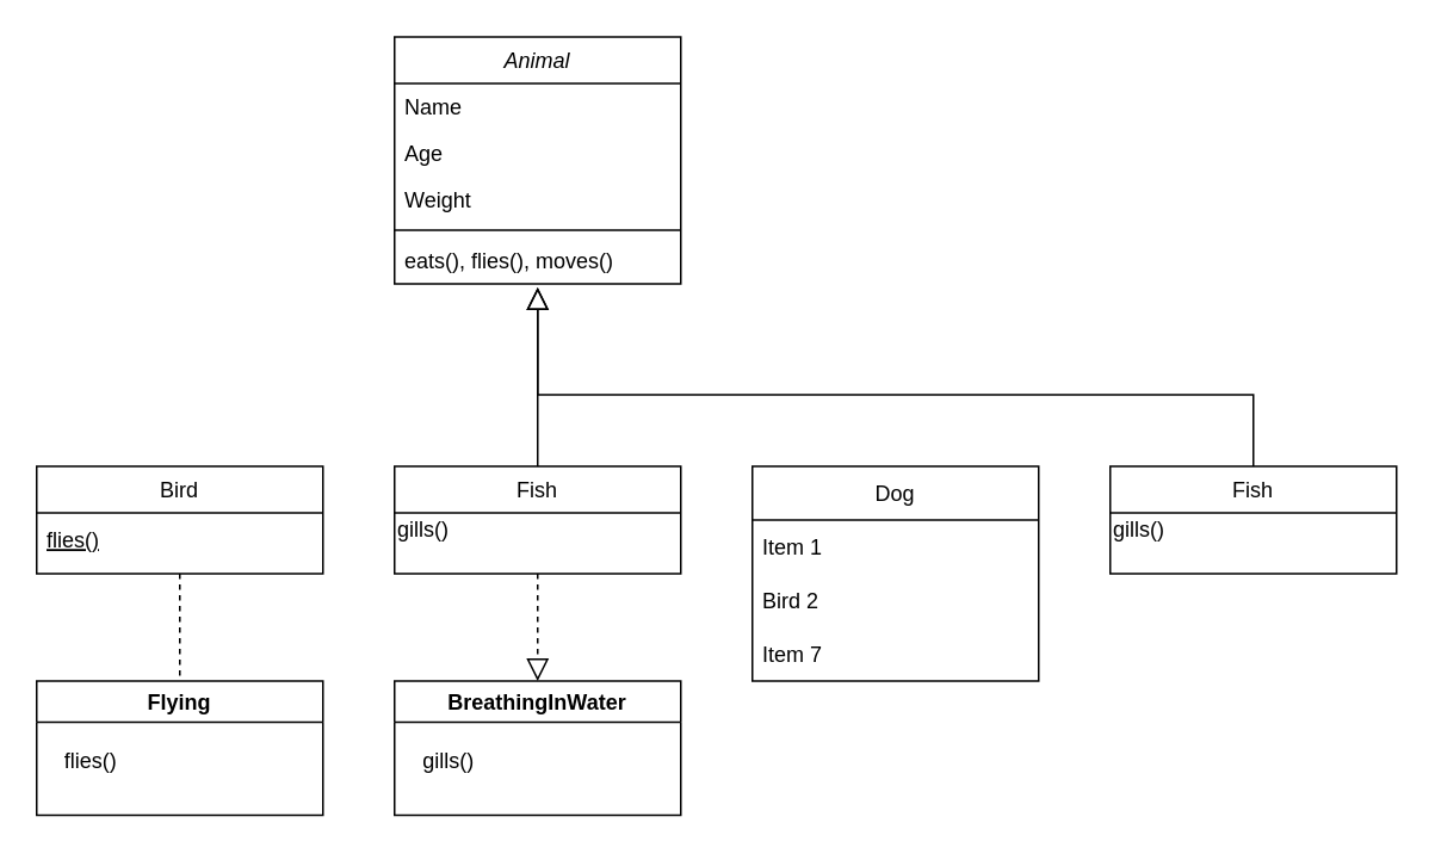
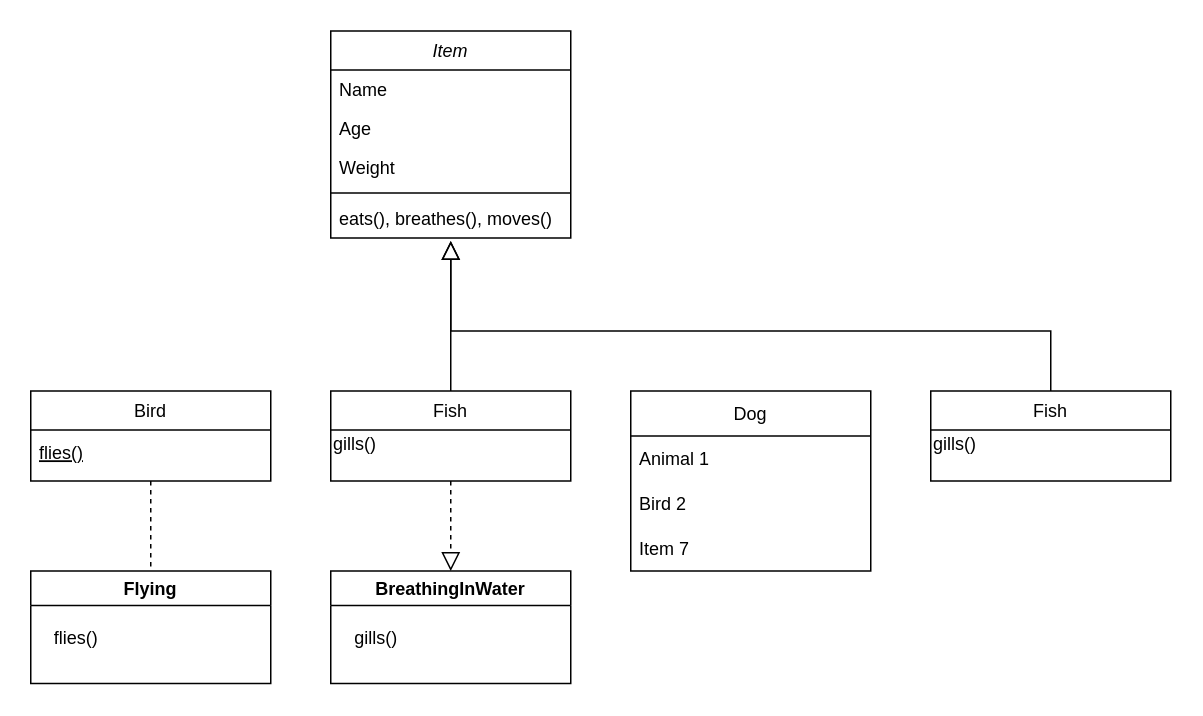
  <mxCell id="0" />
  <mxCell id="1" parent="0" />
- <mxCell id="2" value="Animal" style="swimlane;fontStyle=2;align=center;verticalAlign=top;childLayout=stackLayout;horizontal=1;startSize=26;horizontalStack=0;resizeParent=1;resizeLast=0;collapsible=1;marginBottom=0;rounded=0;shadow=0;strokeWidth=1;" parent="1" vertex="1"><mxGeometry x="220" y="20" width="160" height="138" as="geometry"><mxRectangle x="230" y="140" width="160" height="26" as="alternateBounds" /></mxGeometry></mxCell>
+ <mxCell id="2" value="Item" style="swimlane;fontStyle=2;align=center;verticalAlign=top;childLayout=stackLayout;horizontal=1;startSize=26;horizontalStack=0;resizeParent=1;resizeLast=0;collapsible=1;marginBottom=0;rounded=0;shadow=0;strokeWidth=1;" parent="1" vertex="1"><mxGeometry x="220" y="20" width="160" height="138" as="geometry"><mxRectangle x="230" y="140" width="160" height="26" as="alternateBounds" /></mxGeometry></mxCell>
  <mxCell id="3" value="Name" style="text;align=left;verticalAlign=top;spacingLeft=4;spacingRight=4;overflow=hidden;rotatable=0;points=[[0,0.5],[1,0.5]];portConstraint=eastwest;" parent="2" vertex="1"><mxGeometry y="26" width="160" height="26" as="geometry" /></mxCell>
  <mxCell id="4" value="Age" style="text;align=left;verticalAlign=top;spacingLeft=4;spacingRight=4;overflow=hidden;rotatable=0;points=[[0,0.5],[1,0.5]];portConstraint=eastwest;rounded=0;shadow=0;html=0;" parent="2" vertex="1"><mxGeometry y="52" width="160" height="26" as="geometry" /></mxCell>
  <mxCell id="5" value="Weight" style="text;align=left;verticalAlign=top;spacingLeft=4;spacingRight=4;overflow=hidden;rotatable=0;points=[[0,0.5],[1,0.5]];portConstraint=eastwest;rounded=0;shadow=0;html=0;" parent="2" vertex="1"><mxGeometry y="78" width="160" height="26" as="geometry" /></mxCell>
  <mxCell id="6" value="" style="line;html=1;strokeWidth=1;align=left;verticalAlign=middle;spacingTop=-1;spacingLeft=3;spacingRight=3;rotatable=0;labelPosition=right;points=[];portConstraint=eastwest;" parent="2" vertex="1"><mxGeometry y="104" width="160" height="8" as="geometry" /></mxCell>
- <mxCell id="7" value="eats(), flies(), moves()" style="text;align=left;verticalAlign=top;spacingLeft=4;spacingRight=4;overflow=hidden;rotatable=0;points=[[0,0.5],[1,0.5]];portConstraint=eastwest;" parent="2" vertex="1"><mxGeometry y="112" width="160" height="26" as="geometry" /></mxCell>
+ <mxCell id="7" value="eats(), breathes(), moves()" style="text;align=left;verticalAlign=top;spacingLeft=4;spacingRight=4;overflow=hidden;rotatable=0;points=[[0,0.5],[1,0.5]];portConstraint=eastwest;" parent="2" vertex="1"><mxGeometry y="112" width="160" height="26" as="geometry" /></mxCell>
  <mxCell id="8" style="edgeStyle=orthogonalEdgeStyle;rounded=0;orthogonalLoop=1;jettySize=auto;html=1;entryX=0.5;entryY=0;entryDx=0;entryDy=0;endArrow=none;endFill=0;endSize=10;dashed=1;" parent="1" source="9" target="22" edge="1"><mxGeometry relative="1" as="geometry" /></mxCell>
  <mxCell id="9" value="Bird" style="swimlane;fontStyle=0;align=center;verticalAlign=top;childLayout=stackLayout;horizontal=1;startSize=26;horizontalStack=0;resizeParent=1;resizeLast=0;collapsible=1;marginBottom=0;rounded=0;shadow=0;strokeWidth=1;" parent="1" vertex="1"><mxGeometry x="20" y="260" width="160" height="60" as="geometry"><mxRectangle x="130" y="380" width="160" height="26" as="alternateBounds" /></mxGeometry></mxCell>
  <mxCell id="10" value="flies()" style="text;align=left;verticalAlign=middle;spacingLeft=4;spacingRight=4;overflow=hidden;rotatable=0;points=[[0,0.5],[1,0.5]];portConstraint=eastwest;fontStyle=4;labelPosition=center;verticalLabelPosition=middle;" parent="9" vertex="1"><mxGeometry y="26" width="160" height="30" as="geometry" /></mxCell>
  <mxCell id="11" style="edgeStyle=orthogonalEdgeStyle;rounded=0;orthogonalLoop=1;jettySize=auto;html=1;entryX=0.5;entryY=0;entryDx=0;entryDy=0;dashed=1;endArrow=block;endFill=0;endSize=10;" parent="1" source="12" target="24" edge="1"><mxGeometry relative="1" as="geometry" /></mxCell>
  <mxCell id="12" value="Fish" style="swimlane;fontStyle=0;align=center;verticalAlign=top;childLayout=stackLayout;horizontal=1;startSize=26;horizontalStack=0;resizeParent=1;resizeLast=0;collapsible=1;marginBottom=0;rounded=0;shadow=0;strokeWidth=1;" parent="1" vertex="1"><mxGeometry x="220" y="260" width="160" height="60" as="geometry"><mxRectangle x="330" y="360" width="170" height="26" as="alternateBounds" /></mxGeometry></mxCell>
  <mxCell id="13" value="gills()" style="text;html=1;align=left;verticalAlign=middle;resizable=0;points=[];autosize=1;strokeColor=none;fillColor=none;" parent="12" vertex="1"><mxGeometry y="26" width="160" height="20" as="geometry" /></mxCell>
  <mxCell id="14" value="" style="endArrow=block;endSize=10;endFill=0;shadow=0;strokeWidth=1;rounded=0;edgeStyle=elbowEdgeStyle;elbow=vertical;" parent="1" edge="1"><mxGeometry width="160" relative="1" as="geometry"><mxPoint x="300" y="260" as="sourcePoint" /><mxPoint x="300" y="160" as="targetPoint" /><Array as="points"><mxPoint x="306" y="220" /></Array></mxGeometry></mxCell>
  <mxCell id="15" value="Dog" style="swimlane;fontStyle=0;childLayout=stackLayout;horizontal=1;startSize=30;horizontalStack=0;resizeParent=1;resizeParentMax=0;resizeLast=0;collapsible=1;marginBottom=0;" parent="1" vertex="1"><mxGeometry x="420" y="260" width="160" height="120" as="geometry" /></mxCell>
- <mxCell id="16" value="Item 1" style="text;strokeColor=none;fillColor=none;align=left;verticalAlign=middle;spacingLeft=4;spacingRight=4;overflow=hidden;points=[[0,0.5],[1,0.5]];portConstraint=eastwest;rotatable=0;" parent="15" vertex="1"><mxGeometry y="30" width="160" height="30" as="geometry" /></mxCell>
+ <mxCell id="16" value="Animal 1" style="text;strokeColor=none;fillColor=none;align=left;verticalAlign=middle;spacingLeft=4;spacingRight=4;overflow=hidden;points=[[0,0.5],[1,0.5]];portConstraint=eastwest;rotatable=0;" parent="15" vertex="1"><mxGeometry y="30" width="160" height="30" as="geometry" /></mxCell>
  <mxCell id="17" value="Bird 2" style="text;strokeColor=none;fillColor=none;align=left;verticalAlign=middle;spacingLeft=4;spacingRight=4;overflow=hidden;points=[[0,0.5],[1,0.5]];portConstraint=eastwest;rotatable=0;" parent="15" vertex="1"><mxGeometry y="60" width="160" height="30" as="geometry" /></mxCell>
  <mxCell id="18" value="Item 7" style="text;strokeColor=none;fillColor=none;align=left;verticalAlign=middle;spacingLeft=4;spacingRight=4;overflow=hidden;points=[[0,0.5],[1,0.5]];portConstraint=eastwest;rotatable=0;" parent="15" vertex="1"><mxGeometry y="90" width="160" height="30" as="geometry" /></mxCell>
  <mxCell id="19" style="edgeStyle=orthogonalEdgeStyle;rounded=0;orthogonalLoop=1;jettySize=auto;html=1;endArrow=block;endFill=0;endSize=10;" parent="1" source="20" edge="1"><mxGeometry relative="1" as="geometry"><mxPoint x="300" y="160" as="targetPoint" /><Array as="points"><mxPoint x="700" y="220" /><mxPoint x="300" y="220" /></Array></mxGeometry></mxCell>
  <mxCell id="20" value="Fish" style="swimlane;fontStyle=0;align=center;verticalAlign=top;childLayout=stackLayout;horizontal=1;startSize=26;horizontalStack=0;resizeParent=1;resizeLast=0;collapsible=1;marginBottom=0;rounded=0;shadow=0;strokeWidth=1;" parent="1" vertex="1"><mxGeometry x="620" y="260" width="160" height="60" as="geometry"><mxRectangle x="330" y="360" width="170" height="26" as="alternateBounds" /></mxGeometry></mxCell>
  <mxCell id="21" value="gills()" style="text;html=1;align=left;verticalAlign=middle;resizable=0;points=[];autosize=1;strokeColor=none;fillColor=none;" parent="20" vertex="1"><mxGeometry y="26" width="160" height="20" as="geometry" /></mxCell>
  <mxCell id="22" value="Flying" style="swimlane;" parent="1" vertex="1"><mxGeometry x="20" y="380" width="160" height="75" as="geometry" /></mxCell>
  <mxCell id="23" value="flies()" style="text;html=1;align=center;verticalAlign=middle;resizable=0;points=[];autosize=1;strokeColor=none;fillColor=none;" parent="22" vertex="1"><mxGeometry x="10" y="35" width="40" height="20" as="geometry" /></mxCell>
  <mxCell id="24" value="BreathingInWater" style="swimlane;" parent="1" vertex="1"><mxGeometry x="220" y="380" width="160" height="75" as="geometry" /></mxCell>
  <mxCell id="25" value="gills()" style="text;html=1;align=center;verticalAlign=middle;resizable=0;points=[];autosize=1;strokeColor=none;fillColor=none;" parent="24" vertex="1"><mxGeometry x="10" y="35" width="40" height="20" as="geometry" /></mxCell>
